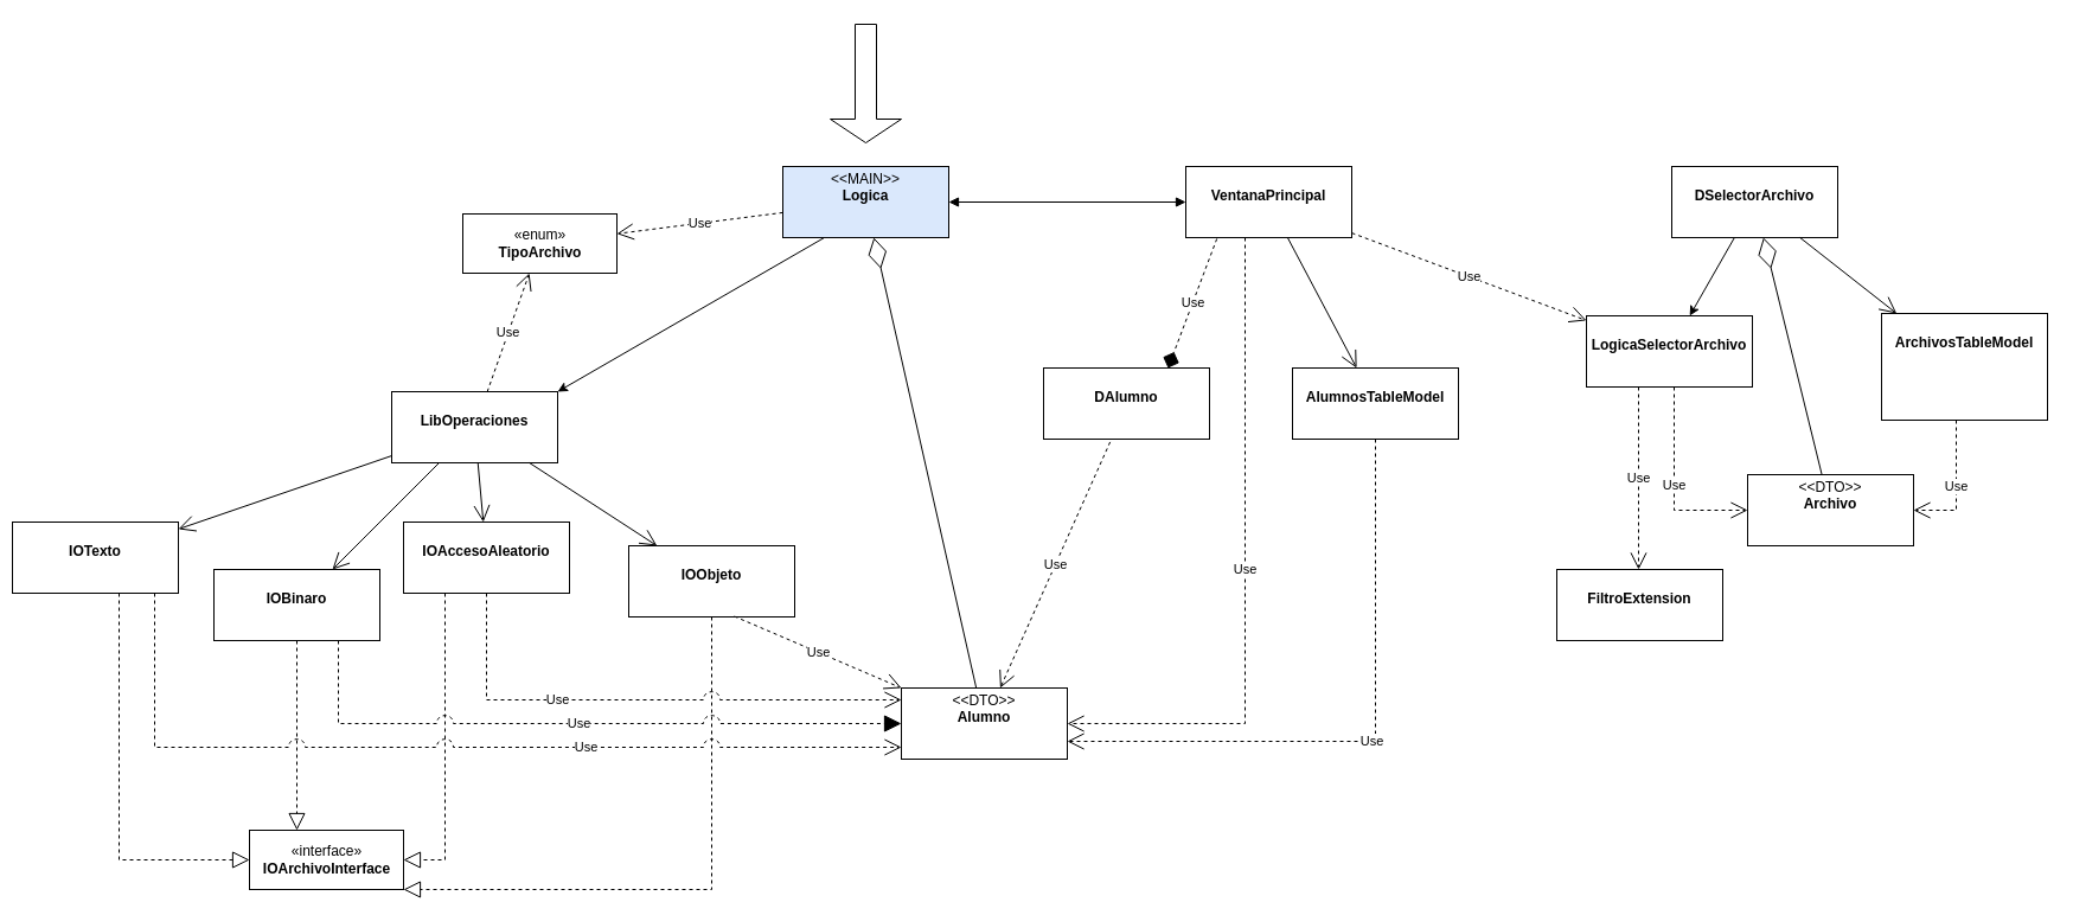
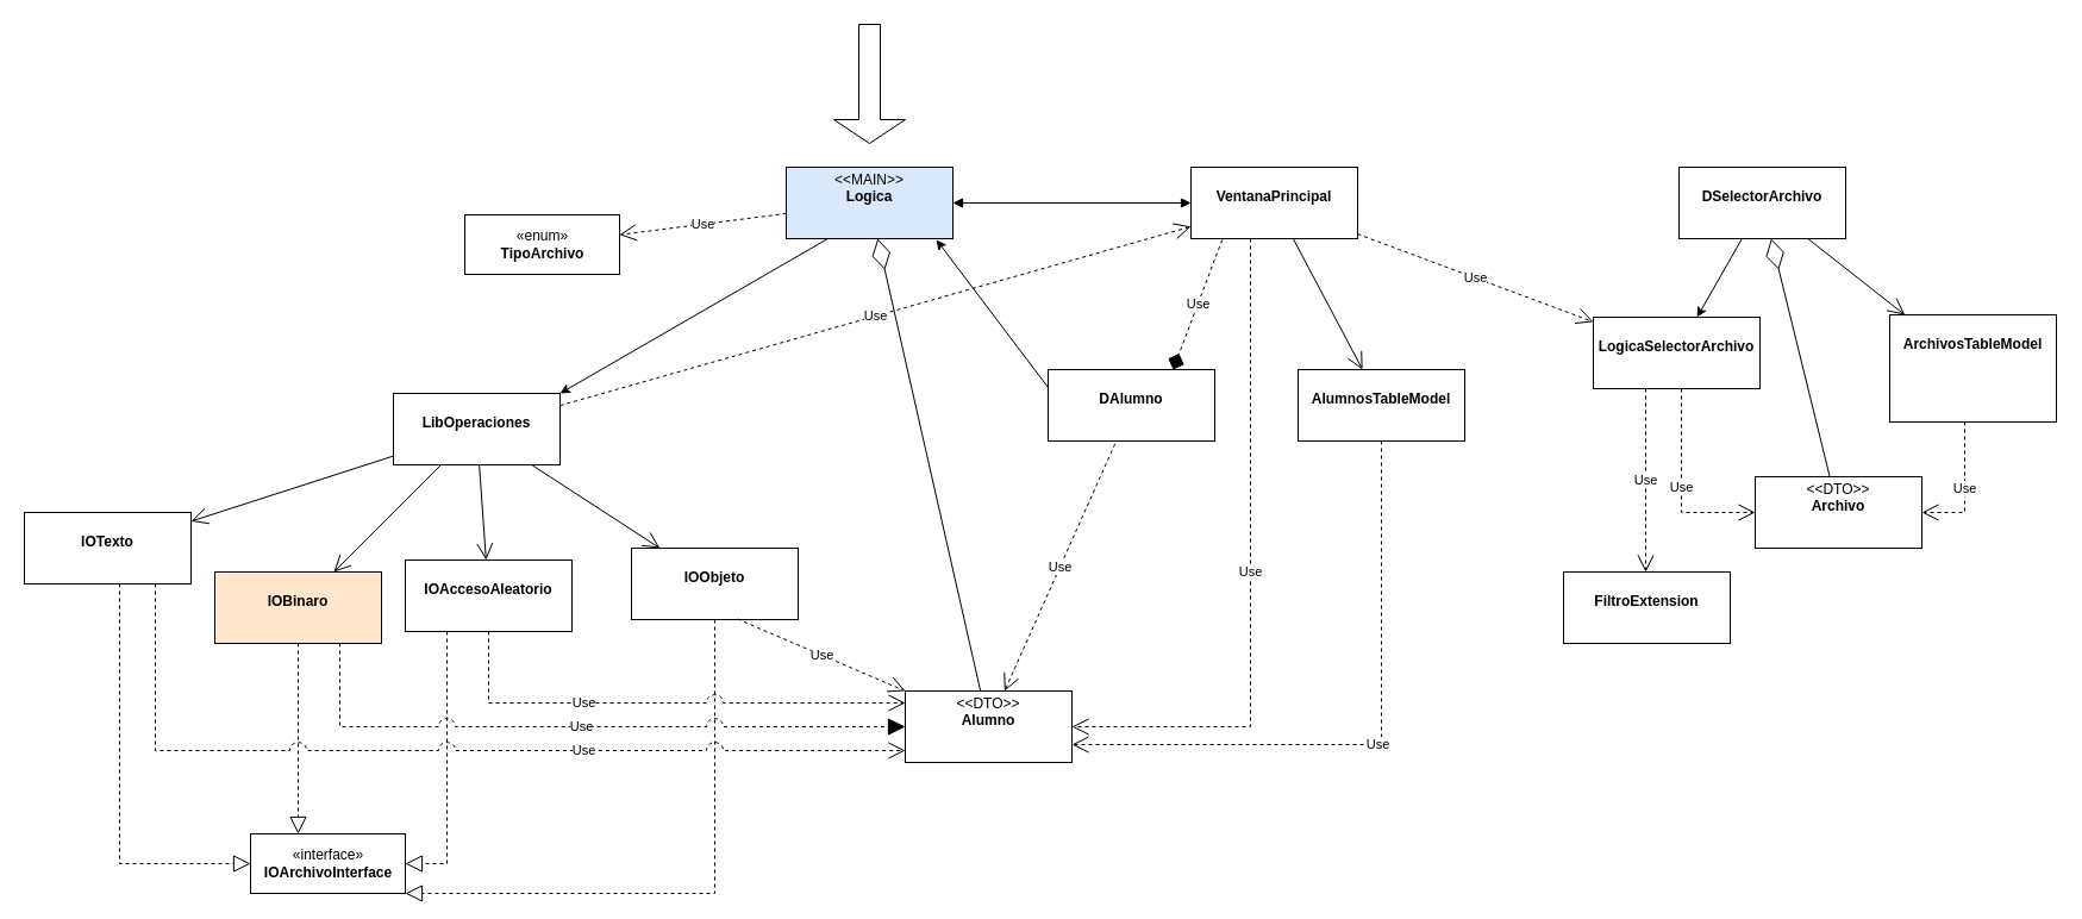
  <mxCell id="0" />
  <mxCell id="1" parent="0" />
  <mxCell id="2" value="«interface»&lt;br&gt;&lt;b&gt;IOArchivoInterface&lt;/b&gt;" style="html=1;" vertex="1" parent="1"><mxGeometry x="210" y="700" width="130" height="50" as="geometry" /></mxCell>
  <mxCell id="3" value="&lt;p style=&quot;margin:0px;margin-top:4px;text-align:center;&quot;&gt;&amp;lt;&amp;lt;DTO&amp;gt;&amp;gt;&lt;br&gt;&lt;b&gt;Alumno&lt;/b&gt;&lt;/p&gt;" style="verticalAlign=top;align=left;overflow=fill;fontSize=12;fontFamily=Helvetica;html=1;" vertex="1" parent="1"><mxGeometry x="760" y="580" width="140" height="60" as="geometry" /></mxCell>
  <mxCell id="4" value="&lt;p style=&quot;margin:0px;margin-top:4px;text-align:center;&quot;&gt;&lt;br&gt;&lt;b&gt;DAlumno&lt;/b&gt;&lt;/p&gt;" style="verticalAlign=top;align=left;overflow=fill;fontSize=12;fontFamily=Helvetica;html=1;" vertex="1" parent="1"><mxGeometry x="880" y="310" width="140" height="60" as="geometry" /></mxCell>
  <mxCell id="5" value="&lt;p style=&quot;margin:0px;margin-top:4px;text-align:center;&quot;&gt;&lt;br&gt;&lt;b&gt;DSelectorArchivo&lt;/b&gt;&lt;/p&gt;" style="verticalAlign=top;align=left;overflow=fill;fontSize=12;fontFamily=Helvetica;html=1;" vertex="1" parent="1"><mxGeometry x="1410" y="140" width="140" height="60" as="geometry" /></mxCell>
  <mxCell id="6" value="&lt;p style=&quot;margin:0px;margin-top:4px;text-align:center;&quot;&gt;&lt;br&gt;&lt;b&gt;AlumnosTableModel&lt;/b&gt;&lt;/p&gt;" style="verticalAlign=top;align=left;overflow=fill;fontSize=12;fontFamily=Helvetica;html=1;" vertex="1" parent="1"><mxGeometry x="1090" y="310" width="140" height="60" as="geometry" /></mxCell>
  <mxCell id="7" value="&lt;p style=&quot;margin:0px;margin-top:4px;text-align:center;&quot;&gt;&lt;br&gt;&lt;b&gt;ArchivosTableModel&lt;/b&gt;&lt;/p&gt;" style="verticalAlign=top;align=left;overflow=fill;fontSize=12;fontFamily=Helvetica;html=1;" vertex="1" parent="1"><mxGeometry x="1587" y="264" width="140" height="90" as="geometry" /></mxCell>
  <mxCell id="8" value="&lt;p style=&quot;margin:0px;margin-top:4px;text-align:center;&quot;&gt;&lt;br&gt;&lt;b&gt;VentanaPrincipal&lt;/b&gt;&lt;/p&gt;" style="verticalAlign=top;align=left;overflow=fill;fontSize=12;fontFamily=Helvetica;html=1;" vertex="1" parent="1"><mxGeometry x="1000" y="140" width="140" height="60" as="geometry" /></mxCell>
- <mxCell id="9" value="&lt;p style=&quot;margin:0px;margin-top:4px;text-align:center;&quot;&gt;&lt;br&gt;&lt;b&gt;IOAccesoAleatorio&lt;/b&gt;&lt;/p&gt;" style="verticalAlign=top;align=left;overflow=fill;fontSize=12;fontFamily=Helvetica;html=1;" vertex="1" parent="1"><mxGeometry x="340" y="440" width="140" height="60" as="geometry" /></mxCell>
- <mxCell id="10" value="&lt;p style=&quot;margin:0px;margin-top:4px;text-align:center;&quot;&gt;&lt;br&gt;&lt;b&gt;IOBinaro&lt;/b&gt;&lt;/p&gt;" style="verticalAlign=top;align=left;overflow=fill;fontSize=12;fontFamily=Helvetica;html=1;" vertex="1" parent="1"><mxGeometry x="180" y="480" width="140" height="60" as="geometry" /></mxCell>
+ <mxCell id="9" value="&lt;p style=&quot;margin:0px;margin-top:4px;text-align:center;&quot;&gt;&lt;br&gt;&lt;b&gt;IOAccesoAleatorio&lt;/b&gt;&lt;/p&gt;" style="verticalAlign=top;align=left;overflow=fill;fontSize=12;fontFamily=Helvetica;html=1;" vertex="1" parent="1"><mxGeometry x="340" y="470" width="140" height="60" as="geometry" /></mxCell>
+ <mxCell id="10" value="&lt;p style=&quot;margin:0px;margin-top:4px;text-align:center;&quot;&gt;&lt;br&gt;&lt;b&gt;IOBinaro&lt;/b&gt;&lt;/p&gt;" style="verticalAlign=top;align=left;overflow=fill;fontSize=12;fontFamily=Helvetica;html=1;fillColor=#ffe6cc;" vertex="1" parent="1"><mxGeometry x="180" y="480" width="140" height="60" as="geometry" /></mxCell>
  <mxCell id="11" value="&lt;p style=&quot;margin:0px;margin-top:4px;text-align:center;&quot;&gt;&lt;br&gt;&lt;b&gt;IOObjeto&lt;/b&gt;&lt;/p&gt;" style="verticalAlign=top;align=left;overflow=fill;fontSize=12;fontFamily=Helvetica;html=1;" vertex="1" parent="1"><mxGeometry x="530" y="460" width="140" height="60" as="geometry" /></mxCell>
- <mxCell id="12" value="&lt;p style=&quot;margin:0px;margin-top:4px;text-align:center;&quot;&gt;&lt;br&gt;&lt;b&gt;IOTexto&lt;/b&gt;&lt;/p&gt;" style="verticalAlign=top;align=left;overflow=fill;fontSize=12;fontFamily=Helvetica;html=1;" vertex="1" parent="1"><mxGeometry x="10" y="440" width="140" height="60" as="geometry" /></mxCell>
+ <mxCell id="12" value="&lt;p style=&quot;margin:0px;margin-top:4px;text-align:center;&quot;&gt;&lt;br&gt;&lt;b&gt;IOTexto&lt;/b&gt;&lt;/p&gt;" style="verticalAlign=top;align=left;overflow=fill;fontSize=12;fontFamily=Helvetica;html=1;" vertex="1" parent="1"><mxGeometry x="20" y="430" width="140" height="60" as="geometry" /></mxCell>
  <mxCell id="13" value="&lt;p style=&quot;margin:0px;margin-top:4px;text-align:center;&quot;&gt;&lt;br&gt;&lt;b style=&quot;background-color: initial;&quot;&gt;LibOperaciones&lt;/b&gt;&lt;/p&gt;" style="verticalAlign=top;align=left;overflow=fill;fontSize=12;fontFamily=Helvetica;html=1;" vertex="1" parent="1"><mxGeometry x="330" y="330" width="140" height="60" as="geometry" /></mxCell>
  <mxCell id="14" value="«enum»&lt;br&gt;&lt;b&gt;TipoArchivo&lt;/b&gt;" style="html=1;" vertex="1" parent="1"><mxGeometry x="390" y="180" width="130" height="50" as="geometry" /></mxCell>
  <mxCell id="15" value="&lt;p style=&quot;margin:0px;margin-top:4px;text-align:center;&quot;&gt;&lt;br&gt;&lt;b style=&quot;background-color: initial;&quot;&gt;FiltroExtension&lt;/b&gt;&lt;/p&gt;" style="verticalAlign=top;align=left;overflow=fill;fontSize=12;fontFamily=Helvetica;html=1;" vertex="1" parent="1"><mxGeometry x="1313" y="480" width="140" height="60" as="geometry" /></mxCell>
  <mxCell id="16" value="&lt;p style=&quot;margin:0px;margin-top:4px;text-align:center;&quot;&gt;&lt;br&gt;&lt;b style=&quot;background-color: initial;&quot;&gt;LogicaSelectorArchivo&lt;/b&gt;&lt;/p&gt;" style="verticalAlign=top;align=left;overflow=fill;fontSize=12;fontFamily=Helvetica;html=1;" vertex="1" parent="1"><mxGeometry x="1338" y="266" width="140" height="60" as="geometry" /></mxCell>
  <mxCell id="17" value="&lt;p style=&quot;margin:0px;margin-top:4px;text-align:center;&quot;&gt;&amp;lt;&amp;lt;MAIN&amp;gt;&amp;gt;&lt;br&gt;&lt;b style=&quot;background-color: initial;&quot;&gt;Logica&lt;/b&gt;&lt;/p&gt;" style="verticalAlign=top;align=left;overflow=fill;fontSize=12;fontFamily=Helvetica;html=1;fillColor=#dae8fc;" vertex="1" parent="1"><mxGeometry x="660" y="140" width="140" height="60" as="geometry" /></mxCell>
  <mxCell id="18" value="" style="endArrow=open;endFill=1;endSize=12;html=1;rounded=0;" edge="1" parent="1" source="13" target="11"><mxGeometry width="160" relative="1" as="geometry"><mxPoint x="695.429" y="210" as="sourcePoint" /><mxPoint x="480" y="355" as="targetPoint" /></mxGeometry></mxCell>
  <mxCell id="19" value="" style="endArrow=open;endFill=1;endSize=12;html=1;rounded=0;" edge="1" parent="1" source="13" target="10"><mxGeometry width="160" relative="1" as="geometry"><mxPoint x="375.714" y="400" as="sourcePoint" /><mxPoint x="204.286" y="550" as="targetPoint" /></mxGeometry></mxCell>
  <mxCell id="20" value="" style="endArrow=open;endFill=1;endSize=12;html=1;rounded=0;" edge="1" parent="1" source="13" target="9"><mxGeometry width="160" relative="1" as="geometry"><mxPoint x="400.69" y="400" as="sourcePoint" /><mxPoint x="329.31" y="630" as="targetPoint" /></mxGeometry></mxCell>
  <mxCell id="21" value="" style="endArrow=open;endFill=1;endSize=12;html=1;rounded=0;" edge="1" parent="1" source="13" target="12"><mxGeometry width="160" relative="1" as="geometry"><mxPoint x="420" y="400" as="sourcePoint" /><mxPoint x="470" y="550" as="targetPoint" /></mxGeometry></mxCell>
  <mxCell id="22" value="" style="endArrow=block;dashed=1;endFill=0;endSize=12;html=1;rounded=0;edgeStyle=orthogonalEdgeStyle;" edge="1" parent="1" source="11" target="2"><mxGeometry width="160" relative="1" as="geometry"><mxPoint x="460" y="720" as="sourcePoint" /><mxPoint x="620" y="720" as="targetPoint" /><Array as="points"><mxPoint x="600" y="750" /></Array></mxGeometry></mxCell>
  <mxCell id="23" value="" style="endArrow=block;dashed=1;endFill=0;endSize=12;html=1;rounded=0;edgeStyle=orthogonalEdgeStyle;" edge="1" parent="1" source="10" target="2"><mxGeometry width="160" relative="1" as="geometry"><mxPoint x="169.904" y="410" as="sourcePoint" /><mxPoint x="250" y="660" as="targetPoint" /><Array as="points"><mxPoint x="250" y="660" /><mxPoint x="250" y="660" /></Array></mxGeometry></mxCell>
  <mxCell id="24" value="" style="endArrow=block;dashed=1;endFill=0;endSize=12;html=1;rounded=0;exitX=0.25;exitY=1;exitDx=0;exitDy=0;edgeStyle=orthogonalEdgeStyle;" edge="1" parent="1" source="9" target="2"><mxGeometry width="160" relative="1" as="geometry"><mxPoint x="232.069" y="550" as="sourcePoint" /><mxPoint x="148.276" y="640" as="targetPoint" /><Array as="points"><mxPoint x="375" y="725" /></Array></mxGeometry></mxCell>
  <mxCell id="25" value="" style="endArrow=block;dashed=1;endFill=0;endSize=12;html=1;rounded=0;edgeStyle=orthogonalEdgeStyle;" edge="1" parent="1" source="12" target="2"><mxGeometry width="160" relative="1" as="geometry"><mxPoint x="395" y="570" as="sourcePoint" /><mxPoint x="190" y="652.5" as="targetPoint" /><Array as="points"><mxPoint x="100" y="725" /></Array></mxGeometry></mxCell>
  <mxCell id="26" value="Use" style="endArrow=open;endSize=12;dashed=1;html=1;rounded=0;" edge="1" parent="1" source="17" target="14"><mxGeometry width="160" relative="1" as="geometry"><mxPoint x="440" y="590" as="sourcePoint" /><mxPoint x="600" y="590" as="targetPoint" /></mxGeometry></mxCell>
- <mxCell id="27" value="Use" style="endArrow=open;endSize=12;dashed=1;html=1;rounded=0;" edge="1" parent="1" source="13" target="14"><mxGeometry width="160" relative="1" as="geometry"><mxPoint x="670" y="176.441" as="sourcePoint" /><mxPoint x="510" y="168.305" as="targetPoint" /></mxGeometry></mxCell>
+ <mxCell id="27" value="Use" style="endArrow=open;endSize=12;dashed=1;html=1;rounded=0;" edge="1" parent="1" source="13" target="8"><mxGeometry width="160" relative="1" as="geometry"><mxPoint x="670" y="176.441" as="sourcePoint" /><mxPoint x="510" y="168.305" as="targetPoint" /></mxGeometry></mxCell>
  <mxCell id="28" value="" style="endArrow=block;startArrow=block;endFill=1;startFill=1;html=1;rounded=0;exitX=1;exitY=0.5;exitDx=0;exitDy=0;" edge="1" parent="1" source="17" target="8"><mxGeometry width="160" relative="1" as="geometry"><mxPoint x="930" y="430" as="sourcePoint" /><mxPoint x="1090" y="430" as="targetPoint" /></mxGeometry></mxCell>
  <mxCell id="29" value="" style="endArrow=diamondThin;endFill=0;endSize=24;html=1;rounded=0;" edge="1" parent="1" source="3" target="17"><mxGeometry width="160" relative="1" as="geometry"><mxPoint x="930" y="430" as="sourcePoint" /><mxPoint x="1090" y="430" as="targetPoint" /></mxGeometry></mxCell>
  <mxCell id="30" value="" style="endArrow=open;endFill=1;endSize=12;html=1;rounded=0;" edge="1" parent="1" source="8" target="6"><mxGeometry width="160" relative="1" as="geometry"><mxPoint x="340" y="392.581" as="sourcePoint" /><mxPoint x="170" y="447.419" as="targetPoint" /></mxGeometry></mxCell>
  <mxCell id="31" value="" style="shape=singleArrow;direction=south;whiteSpace=wrap;html=1;" vertex="1" parent="1"><mxGeometry x="700" y="20" width="60" height="100" as="geometry" /></mxCell>
  <mxCell id="32" value="Use" style="endArrow=diamond;endSize=12;dashed=1;html=1;rounded=0;entryX=0.75;entryY=0;entryDx=0;entryDy=0;exitX=0.187;exitY=1.016;exitDx=0;exitDy=0;exitPerimeter=0;" edge="1" parent="1" source="8" target="4"><mxGeometry width="160" relative="1" as="geometry"><mxPoint x="670" y="188.909" as="sourcePoint" /><mxPoint x="530" y="206.727" as="targetPoint" /></mxGeometry></mxCell>
  <mxCell id="33" value="Use" style="endArrow=open;endSize=12;dashed=1;html=1;rounded=0;" edge="1" parent="1" source="8" target="16"><mxGeometry width="160" relative="1" as="geometry"><mxPoint x="1085.526" y="210" as="sourcePoint" /><mxPoint x="1115" y="370" as="targetPoint" /></mxGeometry></mxCell>
  <mxCell id="34" value="" style="endArrow=open;endFill=1;endSize=12;html=1;rounded=0;" edge="1" parent="1" source="5" target="7"><mxGeometry width="160" relative="1" as="geometry"><mxPoint x="1140" y="57.5" as="sourcePoint" /><mxPoint x="1280" y="12.5" as="targetPoint" /></mxGeometry></mxCell>
  <mxCell id="35" value="Use" style="endArrow=open;endSize=12;dashed=1;html=1;rounded=0;exitX=0.401;exitY=1.04;exitDx=0;exitDy=0;exitPerimeter=0;" edge="1" parent="1" source="4" target="3"><mxGeometry width="160" relative="1" as="geometry"><mxPoint x="1080.789" y="210" as="sourcePoint" /><mxPoint x="1085" y="370" as="targetPoint" /></mxGeometry></mxCell>
  <mxCell id="36" value="Use" style="endArrow=open;endSize=12;dashed=1;html=1;rounded=0;exitX=0.636;exitY=0.992;exitDx=0;exitDy=0;exitPerimeter=0;" edge="1" parent="1" source="11" target="3"><mxGeometry width="160" relative="1" as="geometry"><mxPoint x="1106.14" y="432.4" as="sourcePoint" /><mxPoint x="882.56" y="590" as="targetPoint" /></mxGeometry></mxCell>
  <mxCell id="37" value="Use" style="endArrow=open;endSize=12;dashed=1;html=1;rounded=0;edgeStyle=orthogonalEdgeStyle;" edge="1" parent="1" source="8" target="3"><mxGeometry width="160" relative="1" as="geometry"><mxPoint x="946.14" y="382.4" as="sourcePoint" /><mxPoint x="853.402" y="590" as="targetPoint" /><Array as="points"><mxPoint x="1050" y="610" /></Array></mxGeometry></mxCell>
+ <mxCell id="38" value="" style="endArrow=none;startArrow=classic;endFill=0;startFill=1;html=1;rounded=0;entryX=0;entryY=0.25;entryDx=0;entryDy=0;exitX=0.901;exitY=1.016;exitDx=0;exitDy=0;exitPerimeter=0;" edge="1" parent="1" source="17" target="4"><mxGeometry width="160" relative="1" as="geometry"><mxPoint x="810" y="180" as="sourcePoint" /><mxPoint x="1010" y="180" as="targetPoint" /></mxGeometry></mxCell>
  <mxCell id="39" value="" style="endArrow=none;startArrow=classic;endFill=0;startFill=1;html=1;rounded=0;entryX=0.25;entryY=1;entryDx=0;entryDy=0;exitX=1;exitY=0;exitDx=0;exitDy=0;" edge="1" parent="1" source="13" target="17"><mxGeometry width="160" relative="1" as="geometry"><mxPoint x="796.14" y="210.96" as="sourcePoint" /><mxPoint x="890" y="335" as="targetPoint" /></mxGeometry></mxCell>
  <mxCell id="40" value="" style="endArrow=none;startArrow=classic;endFill=0;startFill=1;html=1;rounded=0;" edge="1" parent="1" source="16" target="5"><mxGeometry width="160" relative="1" as="geometry"><mxPoint x="796.14" y="210.96" as="sourcePoint" /><mxPoint x="890" y="335" as="targetPoint" /></mxGeometry></mxCell>
  <mxCell id="41" value="Use" style="endArrow=open;endSize=12;dashed=1;html=1;rounded=0;entryX=1;entryY=0.75;entryDx=0;entryDy=0;edgeStyle=orthogonalEdgeStyle;" edge="1" parent="1" source="6" target="3"><mxGeometry width="160" relative="1" as="geometry"><mxPoint x="946.14" y="382.4" as="sourcePoint" /><mxPoint x="853.402" y="590" as="targetPoint" /><Array as="points"><mxPoint x="1160" y="625" /></Array></mxGeometry></mxCell>
  <mxCell id="42" value="Use" style="endArrow=open;endSize=12;dashed=1;html=1;rounded=0;exitX=0.5;exitY=1;exitDx=0;exitDy=0;edgeStyle=orthogonalEdgeStyle;jumpStyle=arc;jumpSize=14;" edge="1" parent="1" source="9" target="3"><mxGeometry x="-0.317" width="160" relative="1" as="geometry"><mxPoint x="629.04" y="529.52" as="sourcePoint" /><mxPoint x="770.053" y="590" as="targetPoint" /><Array as="points"><mxPoint x="410" y="590" /></Array><mxPoint as="offset" /></mxGeometry></mxCell>
  <mxCell id="43" value="Use" style="endArrow=block;endSize=12;dashed=1;html=1;rounded=0;exitX=0.75;exitY=1;exitDx=0;exitDy=0;edgeStyle=orthogonalEdgeStyle;jumpStyle=arc;jumpSize=14;" edge="1" parent="1" source="10" target="3"><mxGeometry width="160" relative="1" as="geometry"><mxPoint x="420" y="540" as="sourcePoint" /><mxPoint x="770" y="600" as="targetPoint" /><Array as="points"><mxPoint x="285" y="610" /></Array></mxGeometry></mxCell>
  <mxCell id="44" value="Use" style="endArrow=open;endSize=12;dashed=1;html=1;rounded=0;edgeStyle=orthogonalEdgeStyle;jumpStyle=arc;jumpSize=14;" edge="1" parent="1" source="12" target="3"><mxGeometry x="0.299" width="160" relative="1" as="geometry"><mxPoint x="295" y="550" as="sourcePoint" /><mxPoint x="770" y="610" as="targetPoint" /><Array as="points"><mxPoint x="130" y="630" /></Array><mxPoint as="offset" /></mxGeometry></mxCell>
  <mxCell id="45" value="&lt;p style=&quot;margin:0px;margin-top:4px;text-align:center;&quot;&gt;&amp;lt;&amp;lt;DTO&amp;gt;&amp;gt;&lt;br&gt;&lt;b&gt;Archivo&lt;/b&gt;&lt;/p&gt;" style="verticalAlign=top;align=left;overflow=fill;fontSize=12;fontFamily=Helvetica;html=1;" vertex="1" parent="1"><mxGeometry x="1474" y="400" width="140" height="60" as="geometry" /></mxCell>
  <mxCell id="46" value="Use" style="endArrow=open;endSize=12;dashed=1;html=1;rounded=0;edgeStyle=orthogonalEdgeStyle;" edge="1" parent="1" source="16" target="45"><mxGeometry width="160" relative="1" as="geometry"><mxPoint x="1170" y="380" as="sourcePoint" /><mxPoint x="910" y="635" as="targetPoint" /><Array as="points"><mxPoint x="1412" y="430" /></Array></mxGeometry></mxCell>
  <mxCell id="47" value="Use" style="endArrow=open;endSize=12;dashed=1;html=1;rounded=0;edgeStyle=orthogonalEdgeStyle;" edge="1" parent="1" source="7" target="45"><mxGeometry width="160" relative="1" as="geometry"><mxPoint x="1512" y="210" as="sourcePoint" /><mxPoint x="1512" y="410" as="targetPoint" /><Array as="points"><mxPoint x="1650" y="430" /></Array></mxGeometry></mxCell>
  <mxCell id="48" value="Use" style="endArrow=open;endSize=12;dashed=1;html=1;rounded=0;edgeStyle=orthogonalEdgeStyle;" edge="1" parent="1" source="16" target="15"><mxGeometry width="160" relative="1" as="geometry"><mxPoint x="1422" y="336" as="sourcePoint" /><mxPoint x="1484" y="440" as="targetPoint" /><Array as="points"><mxPoint x="1382" y="467" /><mxPoint x="1382" y="467" /></Array></mxGeometry></mxCell>
  <mxCell id="49" value="" style="endArrow=diamondThin;endFill=0;endSize=24;html=1;rounded=0;" edge="1" parent="1" source="45" target="5"><mxGeometry width="160" relative="1" as="geometry"><mxPoint x="833.182" y="590" as="sourcePoint" /><mxPoint x="746.818" y="210" as="targetPoint" /></mxGeometry></mxCell>
